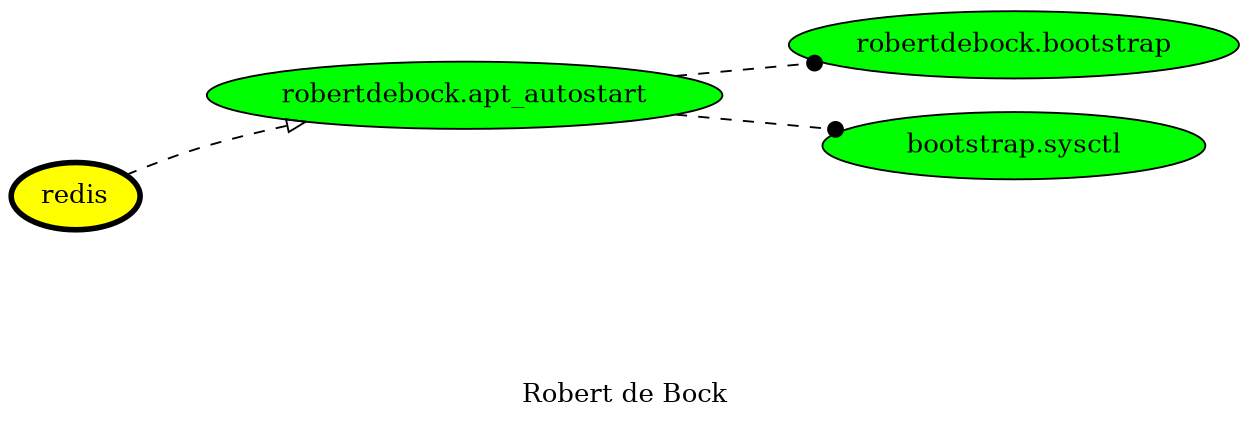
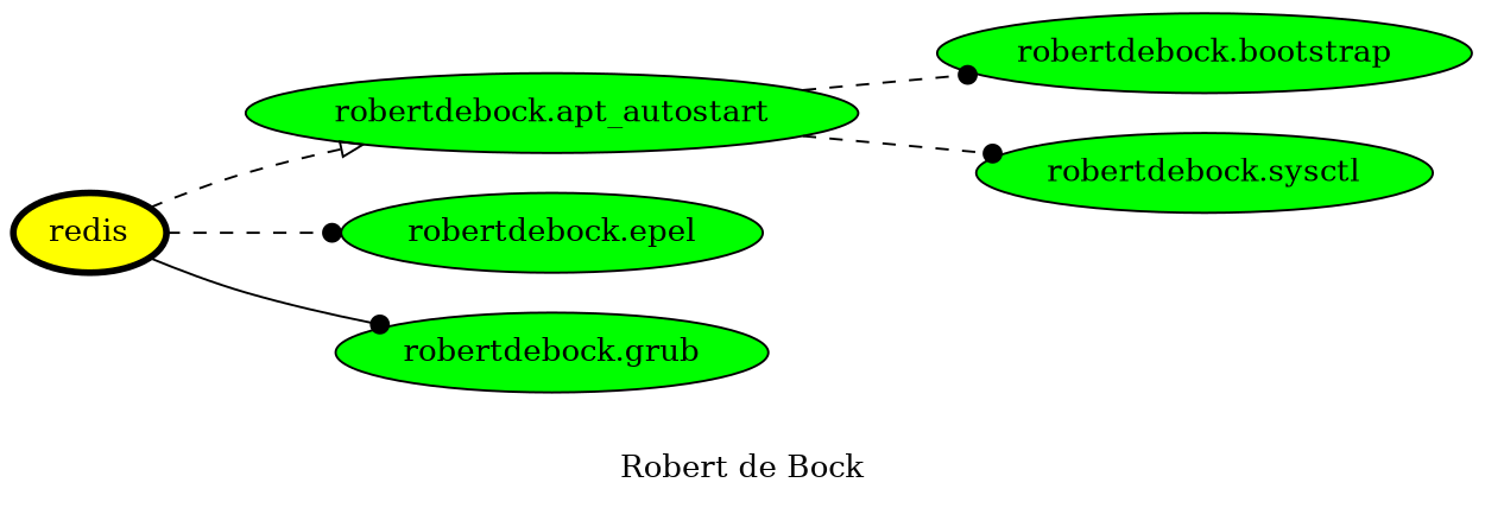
  digraph {
    label="Robert de Bock"
    rankdir=LR
    node [fillcolor=green style=filled]
    edge [arrowhead=dot style=dashed]
    redis [fillcolor=yellow penwidth=3]
    "robertdebock.apt_autostart"
+   "robertdebock.epel"
+   "robertdebock.grub"
    "robertdebock.bootstrap"
-   "robertdebock.sysctl" [label="bootstrap.sysctl"]
+   "robertdebock.sysctl"
    redis -> "robertdebock.apt_autostart" [arrowhead=onormal]
+   redis -> "robertdebock.epel"
+   redis -> "robertdebock.grub" [style=solid]
    "robertdebock.apt_autostart" -> "robertdebock.bootstrap"
    "robertdebock.apt_autostart" -> "robertdebock.sysctl"
  }
